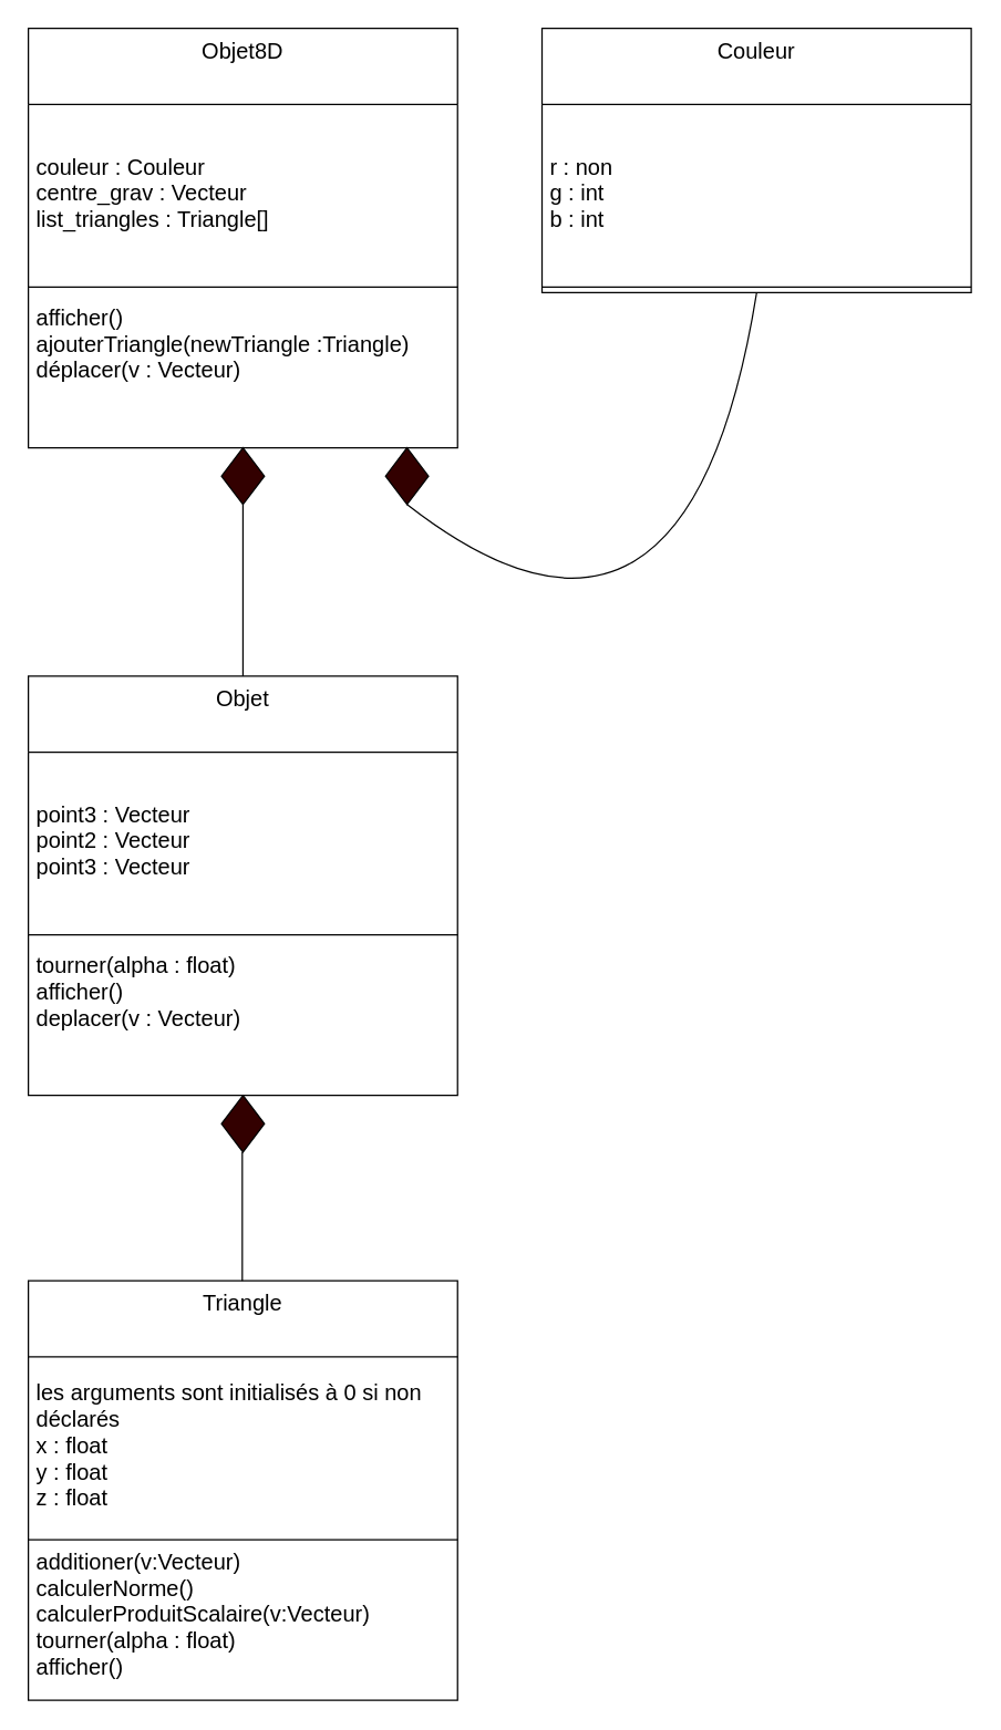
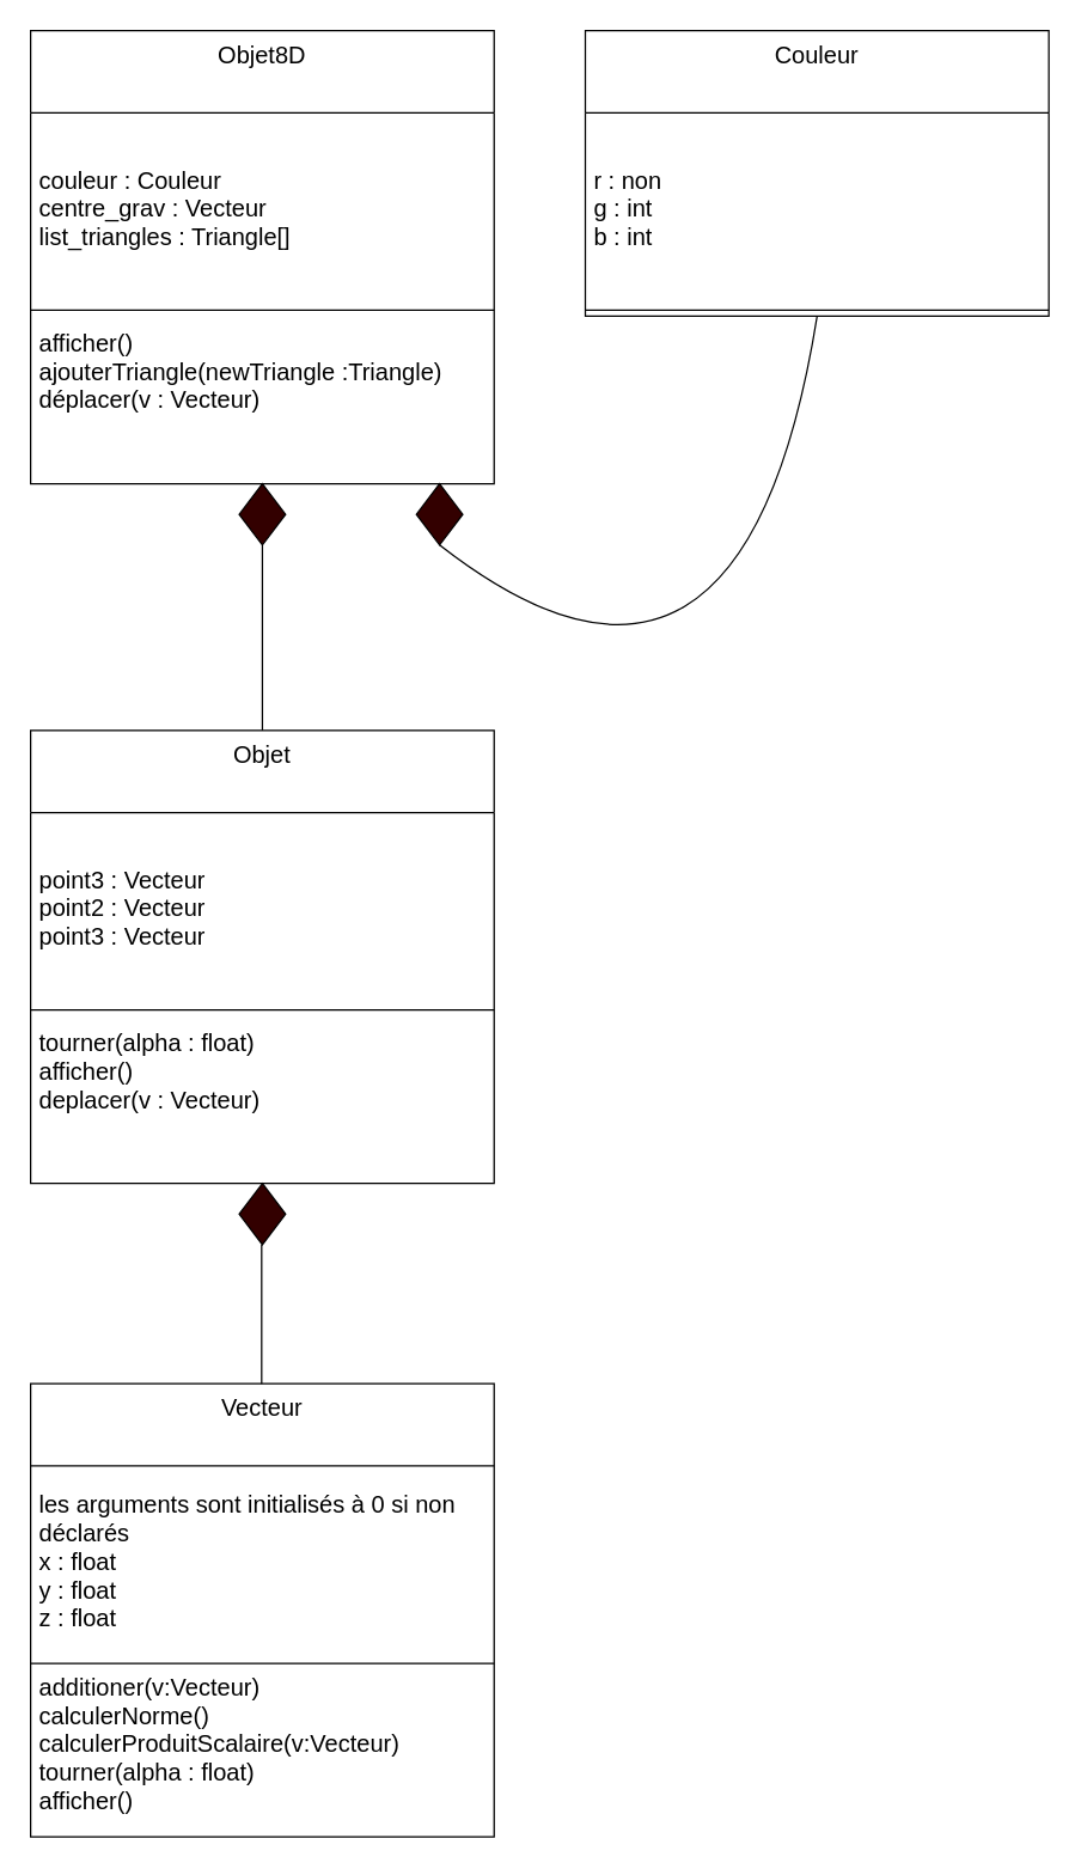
  <mxCell id="0" />
  <mxCell id="1" parent="0" />
- <mxCell id="2" value="Triangle" style="swimlane;fontStyle=0;align=center;verticalAlign=top;childLayout=stackLayout;horizontal=1;startSize=55;horizontalStack=0;resizeParent=1;resizeParentMax=0;resizeLast=0;collapsible=0;marginBottom=0;html=1;whiteSpace=wrap;fontSize=16;" vertex="1" parent="1"><mxGeometry x="20" y="925" width="310" height="303" as="geometry" /></mxCell>
+ <mxCell id="2" value="Vecteur" style="swimlane;fontStyle=0;align=center;verticalAlign=top;childLayout=stackLayout;horizontal=1;startSize=55;horizontalStack=0;resizeParent=1;resizeParentMax=0;resizeLast=0;collapsible=0;marginBottom=0;html=1;whiteSpace=wrap;fontSize=16;" vertex="1" parent="1"><mxGeometry x="20" y="925" width="310" height="303" as="geometry" /></mxCell>
  <mxCell id="3" value="&lt;div&gt;les arguments sont initialisés à 0 si non déclarés&lt;br&gt;&lt;/div&gt;&lt;div&gt;x : float&lt;/div&gt;&lt;div&gt;y : float&lt;/div&gt;&lt;div&gt;z : float&lt;br&gt;&lt;/div&gt;" style="text;html=1;strokeColor=none;fillColor=none;align=left;verticalAlign=middle;spacingLeft=4;spacingRight=4;overflow=hidden;rotatable=0;points=[[0,0.5],[1,0.5]];portConstraint=eastwest;whiteSpace=wrap;fontSize=16;" vertex="1" parent="2"><mxGeometry y="55" width="310" height="128" as="geometry" /></mxCell>
  <mxCell id="4" value="" style="line;strokeWidth=1;fillColor=none;align=left;verticalAlign=middle;spacingTop=-1;spacingLeft=3;spacingRight=3;rotatable=0;labelPosition=right;points=[];portConstraint=eastwest;fontSize=16;" vertex="1" parent="2"><mxGeometry y="183" width="310" height="8" as="geometry" /></mxCell>
  <mxCell id="5" value="&lt;div&gt;additioner(v:Vecteur)&lt;/div&gt;&lt;div&gt;calculerNorme()&lt;/div&gt;&lt;div&gt;calculerProduitScalaire(v:Vecteur)&lt;/div&gt;&lt;div&gt;tourner(alpha : float)&lt;/div&gt;&lt;div&gt;afficher()&lt;br&gt;&lt;/div&gt;&lt;div&gt;&lt;br&gt;&lt;/div&gt;&lt;div&gt;&lt;br&gt;&lt;/div&gt;" style="text;html=1;strokeColor=none;fillColor=none;align=left;verticalAlign=middle;spacingLeft=4;spacingRight=4;overflow=hidden;rotatable=0;points=[[0,0.5],[1,0.5]];portConstraint=eastwest;whiteSpace=wrap;fontSize=16;" vertex="1" parent="2"><mxGeometry y="191" width="310" height="112" as="geometry" /></mxCell>
  <mxCell id="6" value="Objet" style="swimlane;fontStyle=0;align=center;verticalAlign=top;childLayout=stackLayout;horizontal=1;startSize=55;horizontalStack=0;resizeParent=1;resizeParentMax=0;resizeLast=0;collapsible=0;marginBottom=0;html=1;whiteSpace=wrap;fontSize=16;" vertex="1" parent="1"><mxGeometry x="20" y="488" width="310" height="303" as="geometry" /></mxCell>
  <mxCell id="7" value="&lt;div&gt;point3 : Vecteur&lt;br&gt;&lt;/div&gt;&lt;div&gt;point2 : Vecteur&lt;br&gt;&lt;/div&gt;&lt;div&gt;point3 : Vecteur&lt;br&gt;&lt;/div&gt;" style="text;html=1;strokeColor=none;fillColor=none;align=left;verticalAlign=middle;spacingLeft=4;spacingRight=4;overflow=hidden;rotatable=0;points=[[0,0.5],[1,0.5]];portConstraint=eastwest;whiteSpace=wrap;fontSize=16;" vertex="1" parent="6"><mxGeometry y="55" width="310" height="128" as="geometry" /></mxCell>
  <mxCell id="8" value="" style="line;strokeWidth=1;fillColor=none;align=left;verticalAlign=middle;spacingTop=-1;spacingLeft=3;spacingRight=3;rotatable=0;labelPosition=right;points=[];portConstraint=eastwest;fontSize=16;" vertex="1" parent="6"><mxGeometry y="183" width="310" height="8" as="geometry" /></mxCell>
  <mxCell id="9" value="&lt;div&gt;tourner(alpha : float)&lt;/div&gt;&lt;div&gt;afficher()&lt;br&gt;&lt;/div&gt;deplacer(v : Vecteur)&lt;br&gt;&lt;div&gt;&lt;br&gt;&lt;/div&gt;&lt;div&gt;&lt;br&gt;&lt;/div&gt;" style="text;html=1;strokeColor=none;fillColor=none;align=left;verticalAlign=middle;spacingLeft=4;spacingRight=4;overflow=hidden;rotatable=0;points=[[0,0.5],[1,0.5]];portConstraint=eastwest;whiteSpace=wrap;fontSize=16;" vertex="1" parent="6"><mxGeometry y="191" width="310" height="112" as="geometry" /></mxCell>
  <mxCell id="10" value="" style="endArrow=classic;html=1;rounded=0;fontSize=12;startSize=8;endSize=8;curved=1;entryX=0.503;entryY=1.018;entryDx=0;entryDy=0;entryPerimeter=0;" edge="1" parent="1" source="11" target="9"><mxGeometry width="50" height="50" relative="1" as="geometry"><mxPoint x="409" y="896" as="sourcePoint" /><mxPoint x="413" y="671" as="targetPoint" /></mxGeometry></mxCell>
  <mxCell id="11" value="" style="rhombus;whiteSpace=wrap;html=1;fontSize=16;fillColor=#330000;" vertex="1" parent="1"><mxGeometry x="159.5" width="31" height="41" as="geometry" y="791" /></mxCell>
  <mxCell id="12" value="" style="endArrow=none;html=1;rounded=0;fontSize=12;startSize=8;endSize=8;curved=1;exitX=0.5;exitY=0;exitDx=0;exitDy=0;entryX=0.5;entryY=1;entryDx=0;entryDy=0;" edge="1" parent="1"><mxGeometry width="50" height="50" relative="1" as="geometry"><mxPoint x="174.5" y="925" as="sourcePoint" /><mxPoint x="174.5" y="832" as="targetPoint" /></mxGeometry></mxCell>
  <mxCell id="13" value="Objet8D" style="swimlane;fontStyle=0;align=center;verticalAlign=top;childLayout=stackLayout;horizontal=1;startSize=55;horizontalStack=0;resizeParent=1;resizeParentMax=0;resizeLast=0;collapsible=0;marginBottom=0;html=1;whiteSpace=wrap;fontSize=16;" vertex="1" parent="1"><mxGeometry x="20" y="20" width="310" height="303" as="geometry" /></mxCell>
  <mxCell id="14" value="&lt;div&gt;couleur : Couleur&lt;br&gt;&lt;/div&gt;&lt;div&gt;centre_grav : Vecteur&lt;br&gt;&lt;/div&gt;&lt;div&gt;list_triangles : Triangle[]&lt;br&gt;&lt;/div&gt;" style="text;html=1;strokeColor=none;fillColor=none;align=left;verticalAlign=middle;spacingLeft=4;spacingRight=4;overflow=hidden;rotatable=0;points=[[0,0.5],[1,0.5]];portConstraint=eastwest;whiteSpace=wrap;fontSize=16;" vertex="1" parent="13"><mxGeometry y="55" width="310" height="128" as="geometry" /></mxCell>
  <mxCell id="15" value="" style="line;strokeWidth=1;fillColor=none;align=left;verticalAlign=middle;spacingTop=-1;spacingLeft=3;spacingRight=3;rotatable=0;labelPosition=right;points=[];portConstraint=eastwest;fontSize=16;" vertex="1" parent="13"><mxGeometry y="183" width="310" height="8" as="geometry" /></mxCell>
  <mxCell id="16" value="&lt;div&gt;afficher()&lt;br&gt;&lt;/div&gt;&lt;div&gt;ajouterTriangle(newTriangle :Triangle)&lt;br&gt;&lt;/div&gt;déplacer(v : Vecteur)&lt;br&gt;&lt;div&gt;&lt;br&gt;&lt;/div&gt;&lt;div&gt;&lt;br&gt;&lt;/div&gt;" style="text;html=1;strokeColor=none;fillColor=none;align=left;verticalAlign=middle;spacingLeft=4;spacingRight=4;overflow=hidden;rotatable=0;points=[[0,0.5],[1,0.5]];portConstraint=eastwest;whiteSpace=wrap;fontSize=16;" vertex="1" parent="13"><mxGeometry y="191" width="310" height="112" as="geometry" /></mxCell>
  <mxCell id="17" value="" style="endArrow=classic;html=1;rounded=0;fontSize=12;startSize=8;endSize=8;curved=1;entryX=0.503;entryY=1.018;entryDx=0;entryDy=0;entryPerimeter=0;" edge="1" parent="1" source="18" target="16"><mxGeometry width="50" height="50" relative="1" as="geometry"><mxPoint x="409" y="428" as="sourcePoint" /><mxPoint x="413" y="203" as="targetPoint" /></mxGeometry></mxCell>
  <mxCell id="18" value="" style="rhombus;whiteSpace=wrap;html=1;fontSize=16;fillColor=#330000;" vertex="1" parent="1"><mxGeometry x="159.5" y="323" width="31" height="41" as="geometry" /></mxCell>
  <mxCell id="19" value="" style="endArrow=none;html=1;rounded=0;fontSize=12;startSize=8;endSize=8;curved=1;entryX=0.5;entryY=1;entryDx=0;entryDy=0;" edge="1" parent="1" source="6" target="18"><mxGeometry width="50" height="50" relative="1" as="geometry"><mxPoint x="355" y="695" as="sourcePoint" /><mxPoint x="405" y="645" as="targetPoint" /></mxGeometry></mxCell>
  <mxCell id="20" value="Couleur" style="swimlane;fontStyle=0;align=center;verticalAlign=top;childLayout=stackLayout;horizontal=1;startSize=55;horizontalStack=0;resizeParent=1;resizeParentMax=0;resizeLast=0;collapsible=0;marginBottom=0;html=1;whiteSpace=wrap;fontSize=16;" vertex="1" parent="1"><mxGeometry x="391" y="20" width="310" height="191" as="geometry" /></mxCell>
  <mxCell id="21" value="&lt;div&gt;r : non&lt;/div&gt;&lt;div&gt;g : int&lt;/div&gt;&lt;div&gt;b : int&lt;br&gt;&lt;/div&gt;" style="text;html=1;strokeColor=none;fillColor=none;align=left;verticalAlign=middle;spacingLeft=4;spacingRight=4;overflow=hidden;rotatable=0;points=[[0,0.5],[1,0.5]];portConstraint=eastwest;whiteSpace=wrap;fontSize=16;" vertex="1" parent="20"><mxGeometry y="55" width="310" height="128" as="geometry" /></mxCell>
  <mxCell id="22" value="" style="line;strokeWidth=1;fillColor=none;align=left;verticalAlign=middle;spacingTop=-1;spacingLeft=3;spacingRight=3;rotatable=0;labelPosition=right;points=[];portConstraint=eastwest;fontSize=16;" vertex="1" parent="20"><mxGeometry y="183" width="310" height="8" as="geometry" /></mxCell>
  <mxCell id="23" value="" style="rhombus;whiteSpace=wrap;html=1;fontSize=16;fillColor=#330000;" vertex="1" parent="1"><mxGeometry x="278" y="323" width="31" height="41" as="geometry" /></mxCell>
  <mxCell id="24" value="" style="endArrow=none;html=1;rounded=0;fontSize=12;startSize=8;endSize=8;curved=1;entryX=0.5;entryY=1;entryDx=0;entryDy=0;exitX=0.5;exitY=1;exitDx=0;exitDy=0;" edge="1" parent="1" target="23" source="20"><mxGeometry width="50" height="50" relative="1" as="geometry"><mxPoint x="185" y="498" as="sourcePoint" /><mxPoint x="415" y="655" as="targetPoint" /><Array as="points"><mxPoint x="496" y="522" /></Array></mxGeometry></mxCell>
